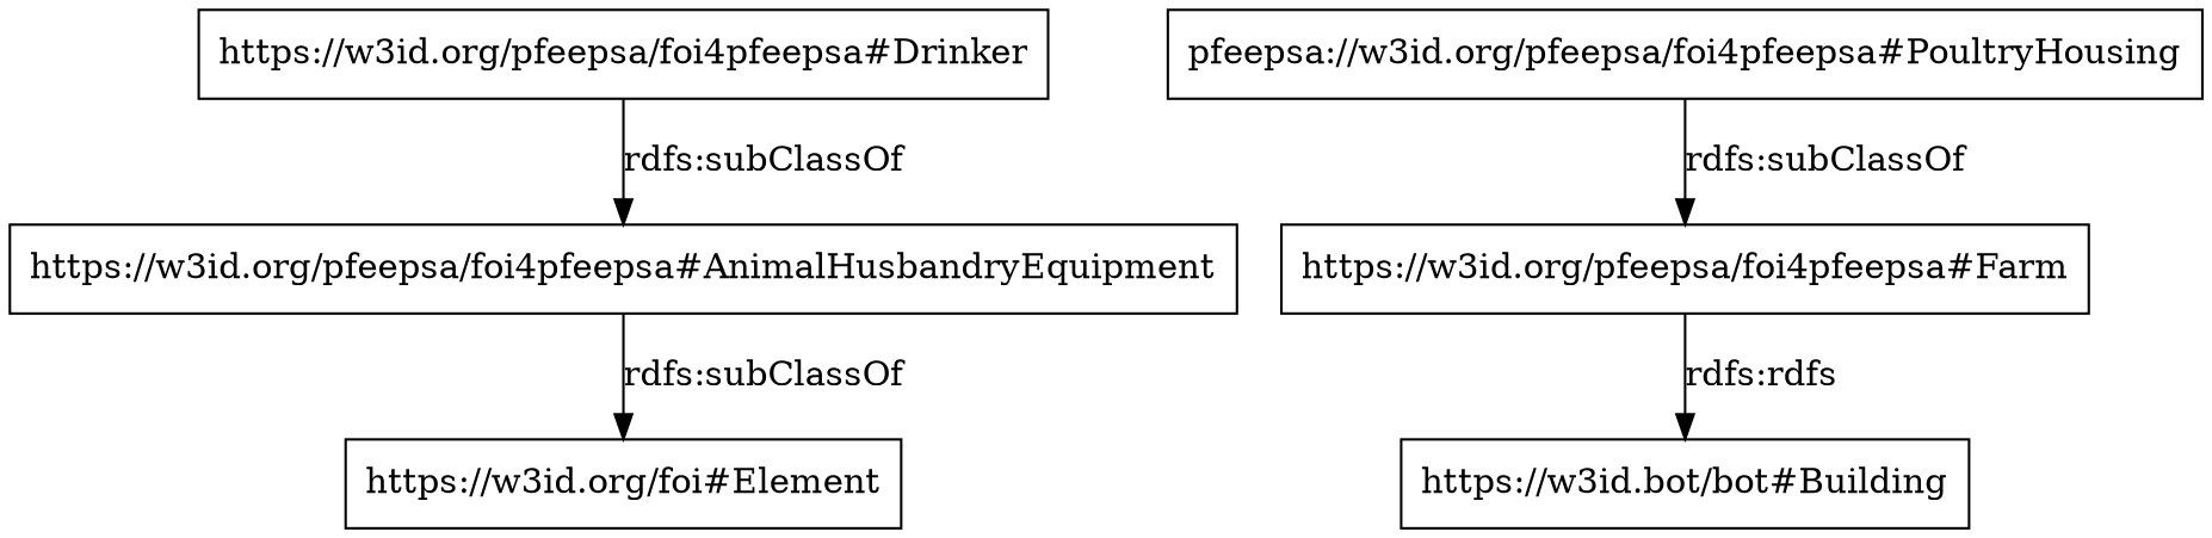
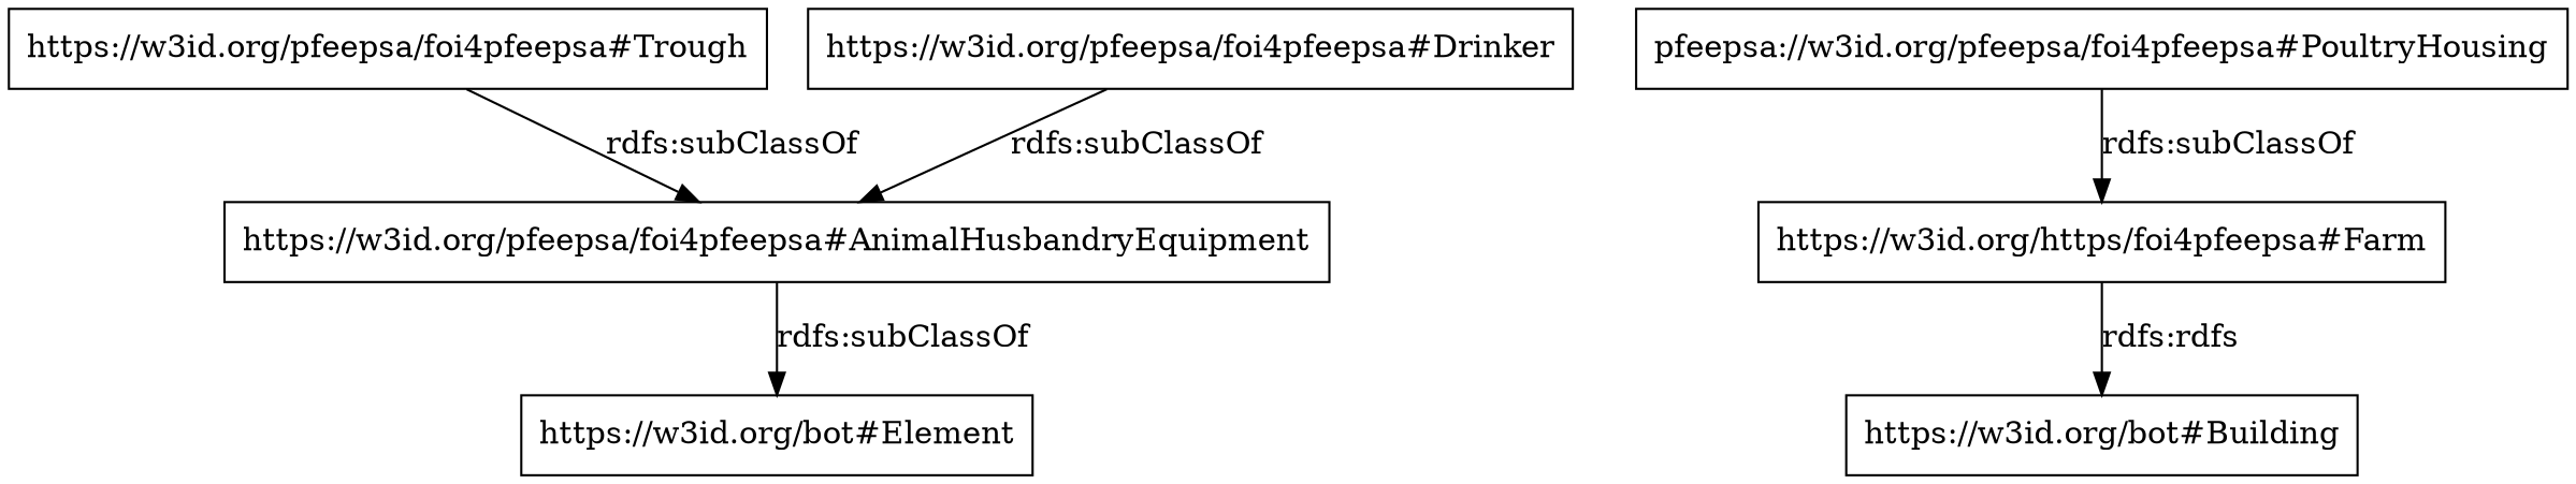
  digraph {
    rankdir=TB
    node [color=black shape=rectangle]
+   "https://w3id.org/pfeepsa/foi4pfeepsa#Trough"
    "https://w3id.org/pfeepsa/foi4pfeepsa#AnimalHusbandryEquipment"
-   "https://w3id.org/bot#Element" [label="https://w3id.org/foi#Element"]
+   "https://w3id.org/bot#Element"
    n4 [label="pfeepsa://w3id.org/pfeepsa/foi4pfeepsa#PoultryHousing"]
-   "https://w3id.org/pfeepsa/foi4pfeepsa#Farm"
-   "https://w3id.org/bot#Building" [label="https://w3id.bot/bot#Building"]
+   "https://w3id.org/pfeepsa/foi4pfeepsa#Farm" [label="https://w3id.org/https/foi4pfeepsa#Farm"]
+   "https://w3id.org/bot#Building"
    "https://w3id.org/pfeepsa/foi4pfeepsa#Drinker"
+   "https://w3id.org/pfeepsa/foi4pfeepsa#Trough" -> "https://w3id.org/pfeepsa/foi4pfeepsa#AnimalHusbandryEquipment" [label="rdfs:subClassOf"]
    "https://w3id.org/pfeepsa/foi4pfeepsa#AnimalHusbandryEquipment" -> "https://w3id.org/bot#Element" [label="rdfs:subClassOf"]
    n4 -> "https://w3id.org/pfeepsa/foi4pfeepsa#Farm" [label="rdfs:subClassOf"]
    "https://w3id.org/pfeepsa/foi4pfeepsa#Farm" -> "https://w3id.org/bot#Building" [label="rdfs:rdfs"]
    "https://w3id.org/pfeepsa/foi4pfeepsa#Drinker" -> "https://w3id.org/pfeepsa/foi4pfeepsa#AnimalHusbandryEquipment" [label="rdfs:subClassOf"]
  }
